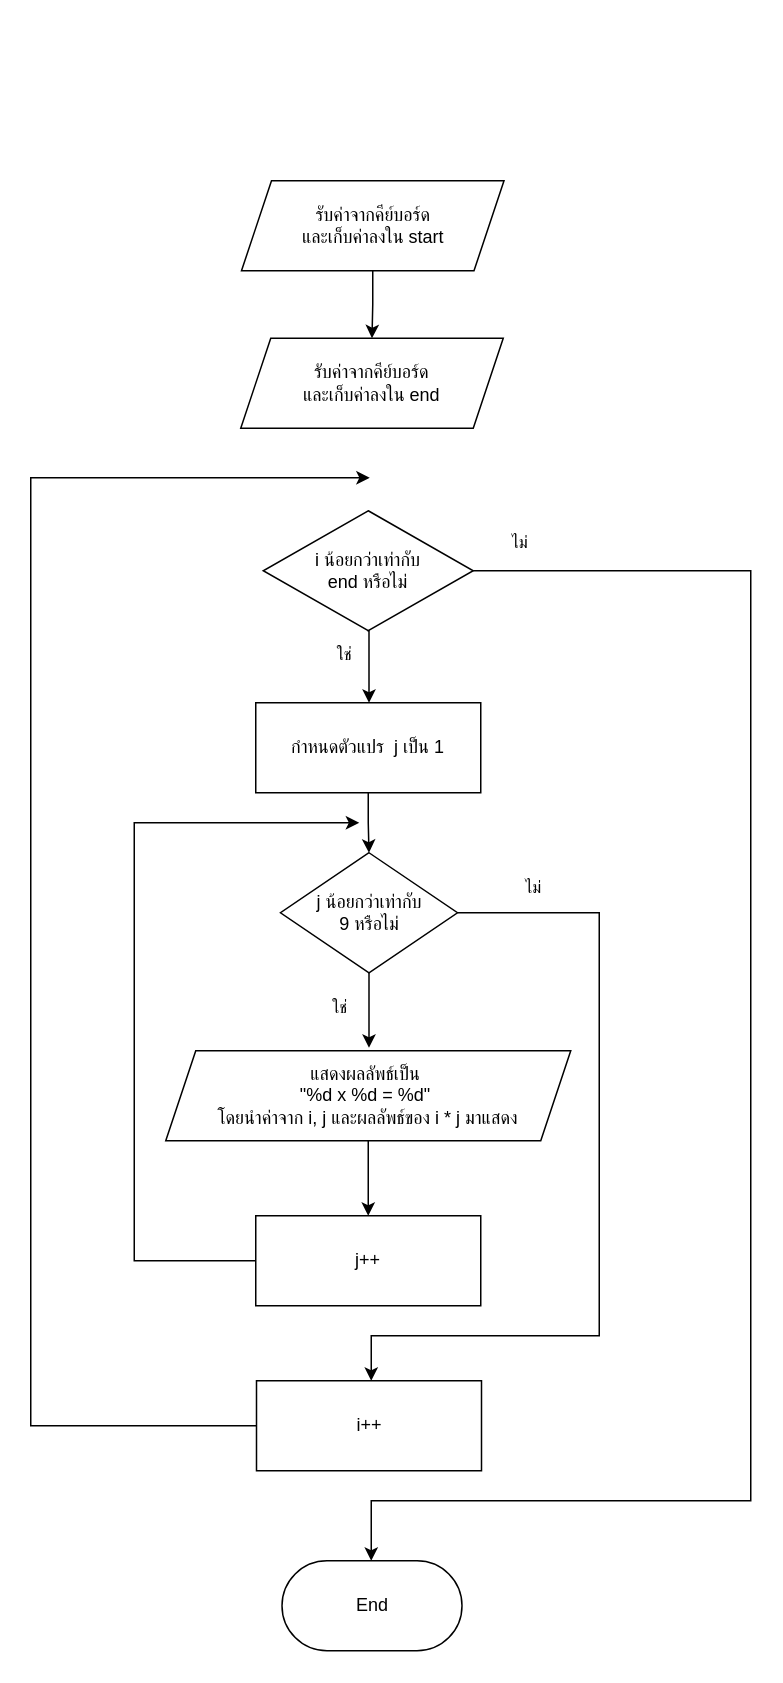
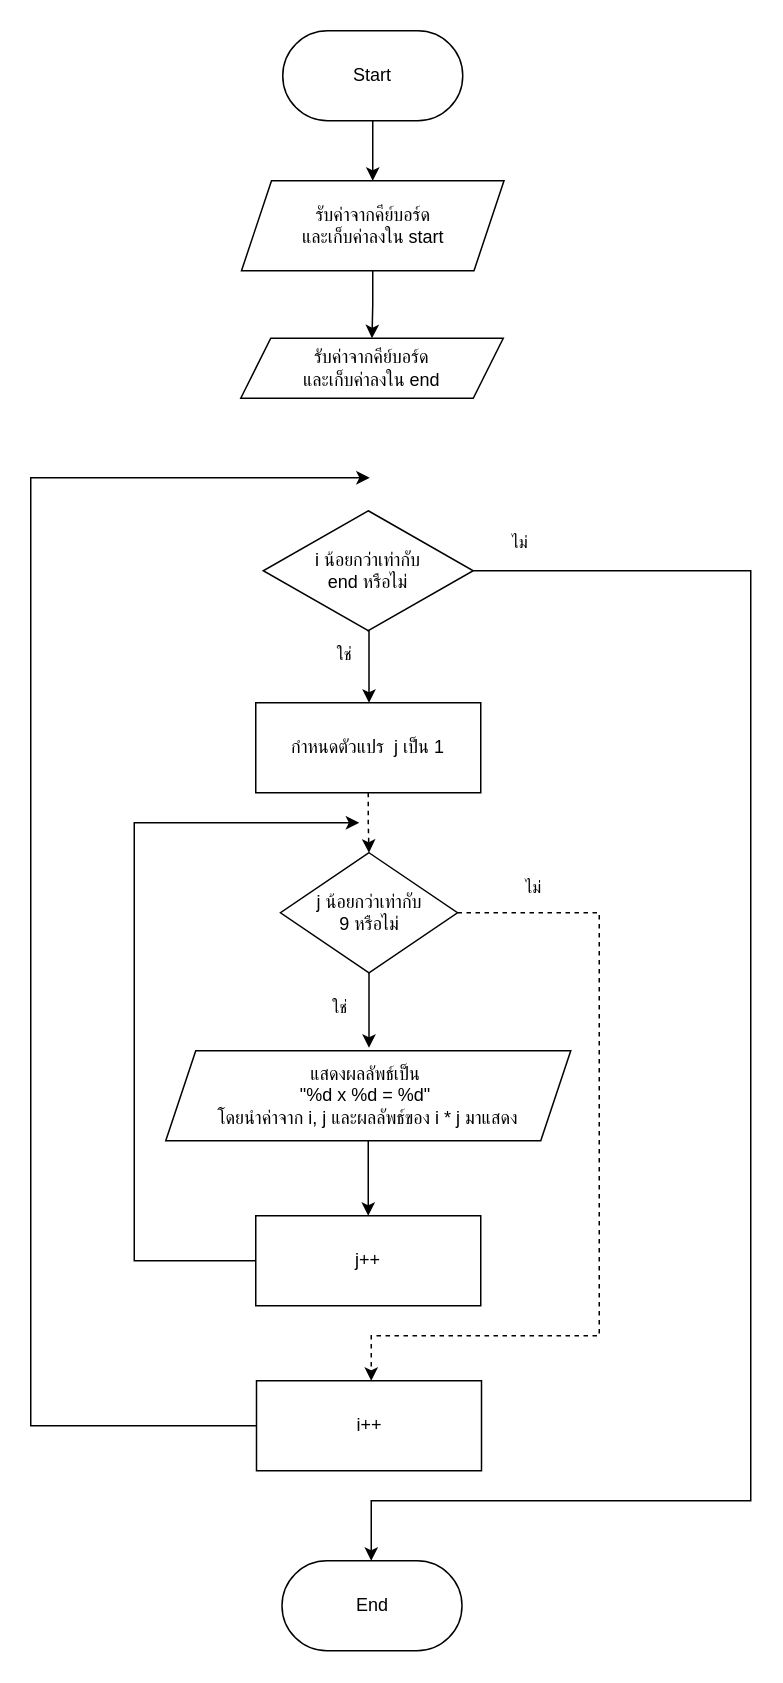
  <mxCell id="0" />
  <mxCell id="1" parent="0" />
- <mxCell id="4" value="รับค่าจากคีย์บอร์ด&lt;div&gt;และเก็บค่าลงใน end&lt;/div&gt;" style="shape=parallelogram;perimeter=parallelogramPerimeter;whiteSpace=wrap;html=1;fixedSize=1;" parent="1" vertex="1"><mxGeometry x="160" y="225" width="175" height="60" as="geometry" /></mxCell>
+ <mxCell id="2" style="edgeStyle=orthogonalEdgeStyle;rounded=0;orthogonalLoop=1;jettySize=auto;html=1;exitX=0.5;exitY=1;exitDx=0;exitDy=0;entryX=0.5;entryY=0;entryDx=0;entryDy=0;" parent="1" source="3" target="11" edge="1"><mxGeometry relative="1" as="geometry" /></mxCell>
+ <mxCell id="3" value="Start" style="rounded=1;whiteSpace=wrap;html=1;arcSize=50;" parent="1" vertex="1"><mxGeometry x="188" y="20" width="120" height="60" as="geometry" /></mxCell>
+ <mxCell id="4" value="รับค่าจากคีย์บอร์ด&lt;div&gt;และเก็บค่าลงใน end&lt;/div&gt;" style="shape=parallelogram;perimeter=parallelogramPerimeter;whiteSpace=wrap;html=1;fixedSize=1;" parent="1" vertex="1"><mxGeometry x="160" y="225" width="175" height="40" as="geometry" /></mxCell>
  <mxCell id="5" style="edgeStyle=orthogonalEdgeStyle;rounded=0;orthogonalLoop=1;jettySize=auto;html=1;exitX=0.5;exitY=1;exitDx=0;exitDy=0;" parent="1" edge="1"><mxGeometry relative="1" as="geometry"><mxPoint x="244.5" y="420" as="sourcePoint" /><mxPoint x="245.516" y="468" as="targetPoint" /><Array as="points"><mxPoint x="246" y="420" /></Array></mxGeometry></mxCell>
  <mxCell id="6" value="ใช่" style="edgeLabel;html=1;align=center;verticalAlign=middle;resizable=0;points=[];" parent="5" vertex="1" connectable="0"><mxGeometry x="-0.337" y="-1" relative="1" as="geometry"><mxPoint x="-16" as="offset" /></mxGeometry></mxCell>
  <mxCell id="7" style="edgeStyle=orthogonalEdgeStyle;rounded=0;orthogonalLoop=1;jettySize=auto;html=1;exitX=1;exitY=0.5;exitDx=0;exitDy=0;" parent="1" source="9" edge="1"><mxGeometry relative="1" as="geometry"><mxPoint x="247" y="1040" as="targetPoint" /><Array as="points"><mxPoint x="500" y="380" /><mxPoint x="500" y="1000" /><mxPoint x="247" y="1000" /></Array></mxGeometry></mxCell>
  <mxCell id="8" value="ไม่" style="edgeLabel;html=1;align=center;verticalAlign=middle;resizable=0;points=[];" parent="7" vertex="1" connectable="0"><mxGeometry x="-0.848" y="-4" relative="1" as="geometry"><mxPoint x="-53" y="-24" as="offset" /></mxGeometry></mxCell>
  <mxCell id="9" value="i น้อยกว่าเท่ากับ&lt;div&gt;end หรือไม่&lt;/div&gt;" style="rhombus;whiteSpace=wrap;html=1;" parent="1" vertex="1"><mxGeometry x="175" y="340" width="140" height="80" as="geometry" /></mxCell>
  <mxCell id="10" style="edgeStyle=orthogonalEdgeStyle;rounded=0;orthogonalLoop=1;jettySize=auto;html=1;exitX=0.5;exitY=1;exitDx=0;exitDy=0;entryX=0.5;entryY=0;entryDx=0;entryDy=0;" parent="1" source="11" target="4" edge="1"><mxGeometry relative="1" as="geometry" /></mxCell>
  <mxCell id="11" value="รับค่าจากคีย์บอร์ด&lt;div&gt;และเก็บค่าลงใน start&lt;/div&gt;" style="shape=parallelogram;perimeter=parallelogramPerimeter;whiteSpace=wrap;html=1;fixedSize=1;" parent="1" vertex="1"><mxGeometry x="160.5" y="120" width="175" height="60" as="geometry" /></mxCell>
  <mxCell id="12" value="End" style="rounded=1;whiteSpace=wrap;html=1;arcSize=50;" parent="1" vertex="1"><mxGeometry x="187.5" y="1040" width="120" height="60" as="geometry" /></mxCell>
- <mxCell id="13" style="edgeStyle=orthogonalEdgeStyle;rounded=0;orthogonalLoop=1;jettySize=auto;html=1;exitX=0.5;exitY=1;exitDx=0;exitDy=0;entryX=0.5;entryY=0;entryDx=0;entryDy=0;" parent="1" source="14" target="19" edge="1"><mxGeometry relative="1" as="geometry" /></mxCell>
+ <mxCell id="13" style="edgeStyle=orthogonalEdgeStyle;rounded=0;orthogonalLoop=1;jettySize=auto;html=1;exitX=0.5;exitY=1;exitDx=0;exitDy=0;entryX=0.5;entryY=0;entryDx=0;entryDy=0;dashed=1;" parent="1" source="14" target="19" edge="1"><mxGeometry relative="1" as="geometry" /></mxCell>
  <mxCell id="14" value="กำหนดตัวแปร&amp;nbsp; j เป็น 1" style="rounded=0;whiteSpace=wrap;html=1;" parent="1" vertex="1"><mxGeometry x="170" y="468" width="150" height="60" as="geometry" /></mxCell>
  <mxCell id="15" style="edgeStyle=orthogonalEdgeStyle;rounded=0;orthogonalLoop=1;jettySize=auto;html=1;exitX=0.5;exitY=1;exitDx=0;exitDy=0;" parent="1" source="19" edge="1"><mxGeometry relative="1" as="geometry"><mxPoint x="245.5" y="698" as="targetPoint" /><Array as="points"><mxPoint x="245" y="660" /><mxPoint x="245" y="660" /></Array></mxGeometry></mxCell>
  <mxCell id="16" value="ใช่" style="edgeLabel;html=1;align=center;verticalAlign=middle;resizable=0;points=[];" parent="15" vertex="1" connectable="0"><mxGeometry x="-0.276" y="1" relative="1" as="geometry"><mxPoint x="-21" y="4" as="offset" /></mxGeometry></mxCell>
- <mxCell id="17" style="edgeStyle=orthogonalEdgeStyle;rounded=0;orthogonalLoop=1;jettySize=auto;html=1;exitX=1;exitY=0.5;exitDx=0;exitDy=0;" parent="1" source="19" target="25" edge="1"><mxGeometry relative="1" as="geometry"><mxPoint x="579" y="1008" as="targetPoint" /><Array as="points"><mxPoint x="399" y="608" /><mxPoint x="399" y="890" /><mxPoint x="247" y="890" /></Array></mxGeometry></mxCell>
+ <mxCell id="17" style="edgeStyle=orthogonalEdgeStyle;rounded=0;orthogonalLoop=1;jettySize=auto;html=1;exitX=1;exitY=0.5;exitDx=0;exitDy=0;dashed=1;" parent="1" source="19" target="25" edge="1"><mxGeometry relative="1" as="geometry"><mxPoint x="579" y="1008" as="targetPoint" /><Array as="points"><mxPoint x="399" y="608" /><mxPoint x="399" y="890" /><mxPoint x="247" y="890" /></Array></mxGeometry></mxCell>
  <mxCell id="18" value="ไม่" style="edgeLabel;html=1;align=center;verticalAlign=middle;resizable=0;points=[];" parent="17" vertex="1" connectable="0"><mxGeometry x="-0.821" y="-1" relative="1" as="geometry"><mxPoint y="-19" as="offset" /></mxGeometry></mxCell>
  <mxCell id="19" value="j น้อยกว่าเท่ากับ&lt;div&gt;9 หรือไม่&lt;/div&gt;" style="rhombus;whiteSpace=wrap;html=1;" parent="1" vertex="1"><mxGeometry x="186.5" y="568" width="118" height="80" as="geometry" /></mxCell>
  <mxCell id="20" style="edgeStyle=orthogonalEdgeStyle;rounded=0;orthogonalLoop=1;jettySize=auto;html=1;exitX=0.5;exitY=1;exitDx=0;exitDy=0;entryX=0.5;entryY=0;entryDx=0;entryDy=0;" parent="1" source="21" target="23" edge="1"><mxGeometry relative="1" as="geometry" /></mxCell>
  <mxCell id="21" value="แสดงผลลัพธ์&lt;span style=&quot;background-color: initial;&quot;&gt;เป็น&amp;nbsp;&lt;/span&gt;&lt;div&gt;&quot;&lt;span style=&quot;background-color: initial;&quot;&gt;%d x %d = %d&quot;&amp;nbsp;&lt;/span&gt;&lt;/div&gt;&lt;div&gt;&lt;span style=&quot;background-color: initial;&quot;&gt;โดยนำค่าจาก i, j และผลลัพธ์ของ i * j&amp;nbsp;&lt;/span&gt;&lt;span style=&quot;background-color: initial;&quot;&gt;มาแสดง&lt;/span&gt;&lt;/div&gt;" style="shape=parallelogram;perimeter=parallelogramPerimeter;whiteSpace=wrap;html=1;fixedSize=1;" parent="1" vertex="1"><mxGeometry x="110" y="700" width="270" height="60" as="geometry" /></mxCell>
  <mxCell id="22" style="edgeStyle=orthogonalEdgeStyle;rounded=0;orthogonalLoop=1;jettySize=auto;html=1;exitX=0;exitY=0.5;exitDx=0;exitDy=0;" parent="1" source="23" edge="1"><mxGeometry relative="1" as="geometry"><mxPoint x="239" y="548" as="targetPoint" /><Array as="points"><mxPoint x="89" y="840" /><mxPoint x="89" y="548" /></Array></mxGeometry></mxCell>
  <mxCell id="23" value="j++" style="rounded=0;whiteSpace=wrap;html=1;" parent="1" vertex="1"><mxGeometry x="170" y="810" width="150" height="60" as="geometry" /></mxCell>
  <mxCell id="24" style="edgeStyle=orthogonalEdgeStyle;rounded=0;orthogonalLoop=1;jettySize=auto;html=1;exitX=0;exitY=0.5;exitDx=0;exitDy=0;" parent="1" source="25" edge="1"><mxGeometry relative="1" as="geometry"><mxPoint x="246" y="318" as="targetPoint" /><Array as="points"><mxPoint x="20" y="950" /><mxPoint x="20" y="318" /></Array></mxGeometry></mxCell>
  <mxCell id="25" value="i++" style="rounded=0;whiteSpace=wrap;html=1;" parent="1" vertex="1"><mxGeometry x="170.5" y="920" width="150" height="60" as="geometry" /></mxCell>
